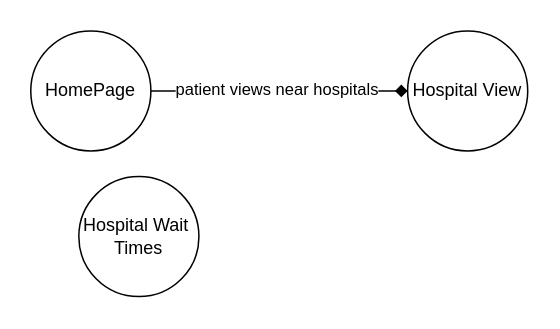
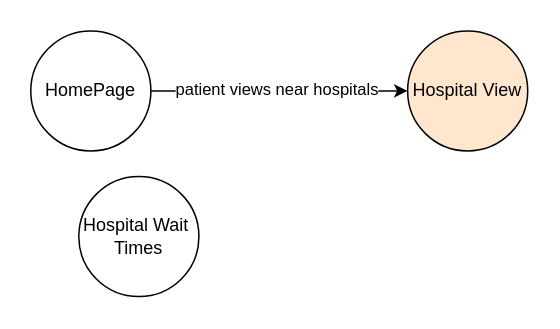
  <mxCell id="0" />
  <mxCell id="1" parent="0" />
- <mxCell id="2" style="rounded=0;orthogonalLoop=1;jettySize=auto;html=1;endArrow=diamond;" parent="1" source="4" target="5" edge="1"><mxGeometry relative="1" as="geometry" /></mxCell>
+ <mxCell id="2" style="rounded=0;orthogonalLoop=1;jettySize=auto;html=1;" parent="1" source="4" target="5" edge="1"><mxGeometry relative="1" as="geometry" /></mxCell>
  <mxCell id="3" value="patient views near hospitals" style="edgeLabel;html=1;align=center;verticalAlign=middle;resizable=0;points=[];" parent="2" vertex="1" connectable="0"><mxGeometry x="0.253" y="2" relative="1" as="geometry"><mxPoint x="-24" as="offset" /></mxGeometry></mxCell>
  <mxCell id="4" value="HomePage" style="ellipse;whiteSpace=wrap;html=1;aspect=fixed;" parent="1" vertex="1"><mxGeometry x="20" y="20" width="80" height="80" as="geometry" /></mxCell>
- <mxCell id="5" value="Hospital View" style="ellipse;whiteSpace=wrap;html=1;aspect=fixed;" parent="1" vertex="1"><mxGeometry x="271" y="20" width="80" height="80" as="geometry" /></mxCell>
+ <mxCell id="5" value="Hospital View" style="ellipse;whiteSpace=wrap;html=1;aspect=fixed;fillColor=#ffe6cc;" parent="1" vertex="1"><mxGeometry x="271" y="20" width="80" height="80" as="geometry" /></mxCell>
  <mxCell id="6" value="Hospital Wait&amp;nbsp;&lt;div&gt;Times&lt;/div&gt;" style="ellipse;whiteSpace=wrap;html=1;aspect=fixed;" parent="1" vertex="1"><mxGeometry x="52" y="117" width="80" height="80" as="geometry" /></mxCell>
